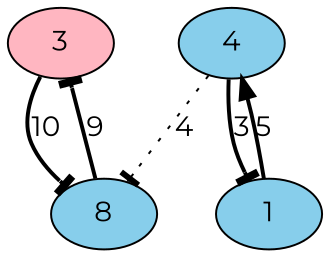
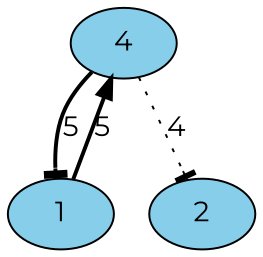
  digraph {
    fontname=Montserrat
    node [fillcolor=skyblue fontname=Montserrat style=filled]
    edge [arrowhead=tee fontname=Montserrat style=bold]
-   3 [fillcolor=lightpink]
-   2 [label=8]
+   2
    1
    4
-   3 -> 2 [label=10]
-   2 -> 3 [label=9]
    1 -> 4 [arrowhead=normal label=5]
    4 -> 2 [label=4 style=dotted]
-   4 -> 1 [label=3]
+   4 -> 1 [label=5]
  }
